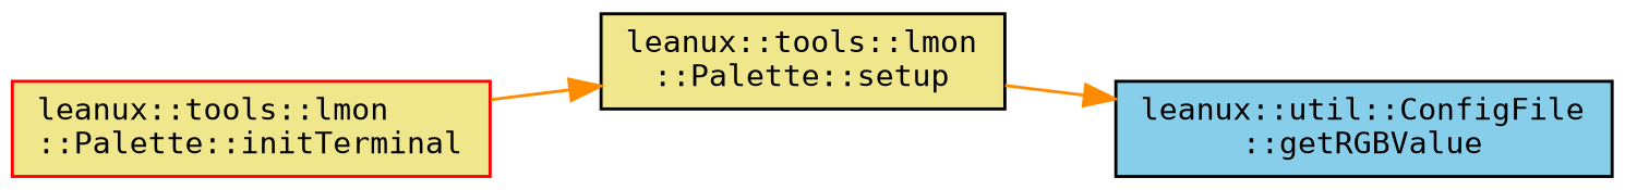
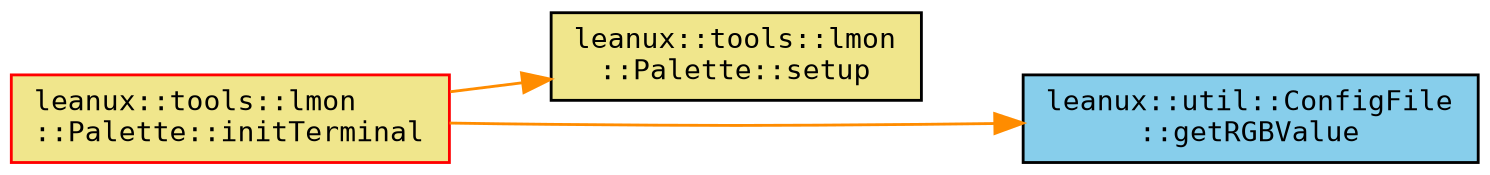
  digraph {
    fontname="DejaVu Sans Mono"
    rankdir=RL
    node [color=black fillcolor=khaki fontname="DejaVu Sans Mono" fontsize=10 shape=record style=filled]
    edge [color=darkorange dir=back fontname="DejaVu Sans Mono" fontsize=10 labelfontname=Helvetica labelfontsize=10 style=solid]
    n1 [fillcolor=skyblue fontcolor=black height=0.2 label="leanux::util::ConfigFile\l::getRGBValue" width=0.4]
    n2 [height=0.2 label="leanux::tools::lmon\l::Palette::setup" width=0.4]
    n3 [color=red height=0.2 label="leanux::tools::lmon\l::Palette::initTerminal" width=0.4]
-   n1 -> n2
+   n1 -> n3
    n2 -> n3
  }
